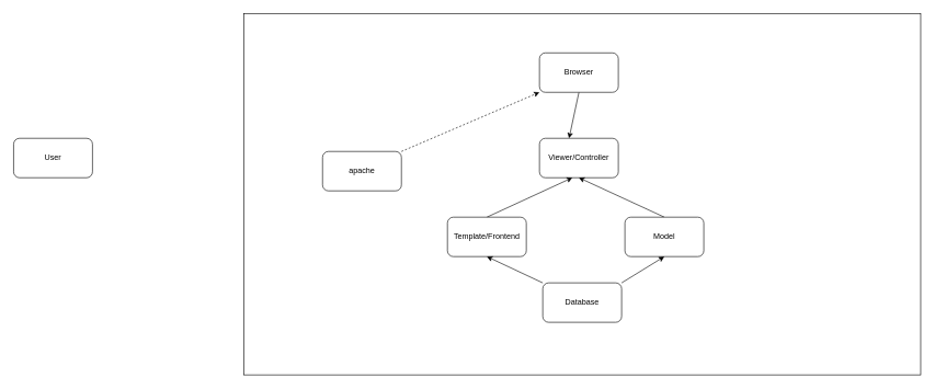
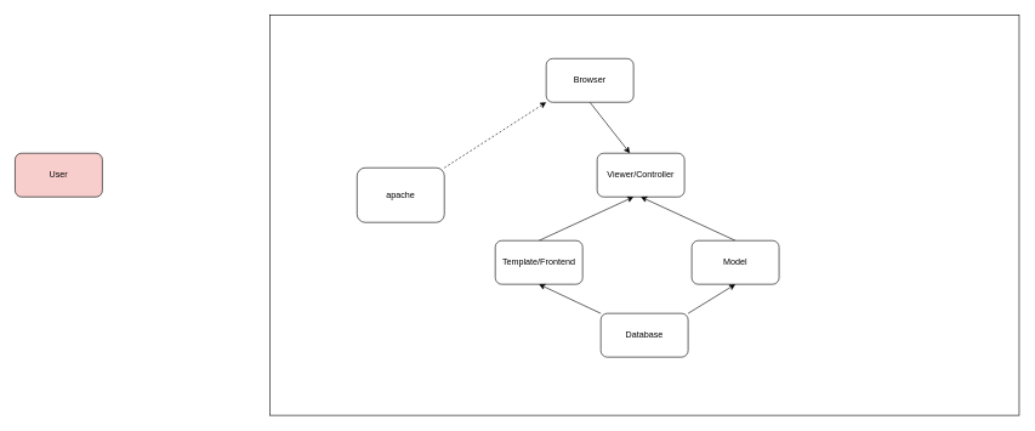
  <mxCell id="0" />
  <mxCell id="1" parent="0" />
  <mxCell id="2" value="" style="rounded=0;whiteSpace=wrap;html=1;" vertex="1" parent="1"><mxGeometry x="370" y="20" width="1030" height="550" as="geometry" /></mxCell>
  <mxCell id="3" style="edgeStyle=none;html=1;exitX=1;exitY=0;exitDx=0;exitDy=0;entryX=0;entryY=1;entryDx=0;entryDy=0;dashed=1;" edge="1" parent="1" source="4" target="6"><mxGeometry relative="1" as="geometry" /></mxCell>
- <mxCell id="4" value="apache" style="rounded=1;whiteSpace=wrap;html=1;" vertex="1" parent="1"><mxGeometry x="490" y="230" width="120" height="60" as="geometry" /></mxCell>
+ <mxCell id="4" value="apache" style="rounded=1;whiteSpace=wrap;html=1;" vertex="1" parent="1"><mxGeometry x="490" y="230" width="120" height="75" as="geometry" /></mxCell>
  <mxCell id="5" style="edgeStyle=none;html=1;exitX=0.5;exitY=1;exitDx=0;exitDy=0;entryX=0.5;entryY=0;entryDx=0;entryDy=0;" edge="1" parent="1" source="6"><mxGeometry relative="1" as="geometry"><mxPoint x="865" y="210" as="targetPoint" /></mxGeometry></mxCell>
- <mxCell id="6" value="Browser" style="rounded=1;whiteSpace=wrap;html=1;" vertex="1" parent="1"><mxGeometry x="820" y="80" width="120" height="60" as="geometry" /></mxCell>
- <mxCell id="7" value="User" style="rounded=1;whiteSpace=wrap;html=1;" vertex="1" parent="1"><mxGeometry x="20" y="210" width="120" height="60" as="geometry" /></mxCell>
+ <mxCell id="6" value="Browser" style="rounded=1;whiteSpace=wrap;html=1;" vertex="1" parent="1"><mxGeometry x="750" y="80" width="120" height="60" as="geometry" /></mxCell>
+ <mxCell id="7" value="User" style="rounded=1;whiteSpace=wrap;html=1;fillColor=#f8cecc;" vertex="1" parent="1"><mxGeometry x="20" y="210" width="120" height="60" as="geometry" /></mxCell>
  <mxCell id="8" value="Viewer/Controller" style="rounded=1;whiteSpace=wrap;html=1;" vertex="1" parent="1"><mxGeometry x="820" y="210" width="120" height="60" as="geometry" /></mxCell>
  <mxCell id="9" style="edgeStyle=none;html=1;exitX=0.5;exitY=0;exitDx=0;exitDy=0;" edge="1" parent="1" source="10"><mxGeometry relative="1" as="geometry"><mxPoint x="870" y="270" as="targetPoint" /></mxGeometry></mxCell>
  <mxCell id="10" value="Template/Frontend" style="rounded=1;whiteSpace=wrap;html=1;" vertex="1" parent="1"><mxGeometry x="680" y="330" width="120" height="60" as="geometry" /></mxCell>
  <mxCell id="11" style="edgeStyle=none;html=1;exitX=0.5;exitY=0;exitDx=0;exitDy=0;entryX=0.5;entryY=1;entryDx=0;entryDy=0;" edge="1" parent="1" source="12" target="8"><mxGeometry relative="1" as="geometry" /></mxCell>
  <mxCell id="12" value="Model" style="rounded=1;whiteSpace=wrap;html=1;" vertex="1" parent="1"><mxGeometry x="950" y="330" width="120" height="60" as="geometry" /></mxCell>
  <mxCell id="13" style="edgeStyle=none;html=1;exitX=0;exitY=0;exitDx=0;exitDy=0;entryX=0.5;entryY=1;entryDx=0;entryDy=0;" edge="1" parent="1" source="15" target="10"><mxGeometry relative="1" as="geometry" /></mxCell>
  <mxCell id="14" style="edgeStyle=none;html=1;exitX=1;exitY=0;exitDx=0;exitDy=0;entryX=0.5;entryY=1;entryDx=0;entryDy=0;" edge="1" parent="1" source="15" target="12"><mxGeometry relative="1" as="geometry" /></mxCell>
  <mxCell id="15" value="Database" style="rounded=1;whiteSpace=wrap;html=1;" vertex="1" parent="1"><mxGeometry x="825" y="430" width="120" height="60" as="geometry" /></mxCell>
